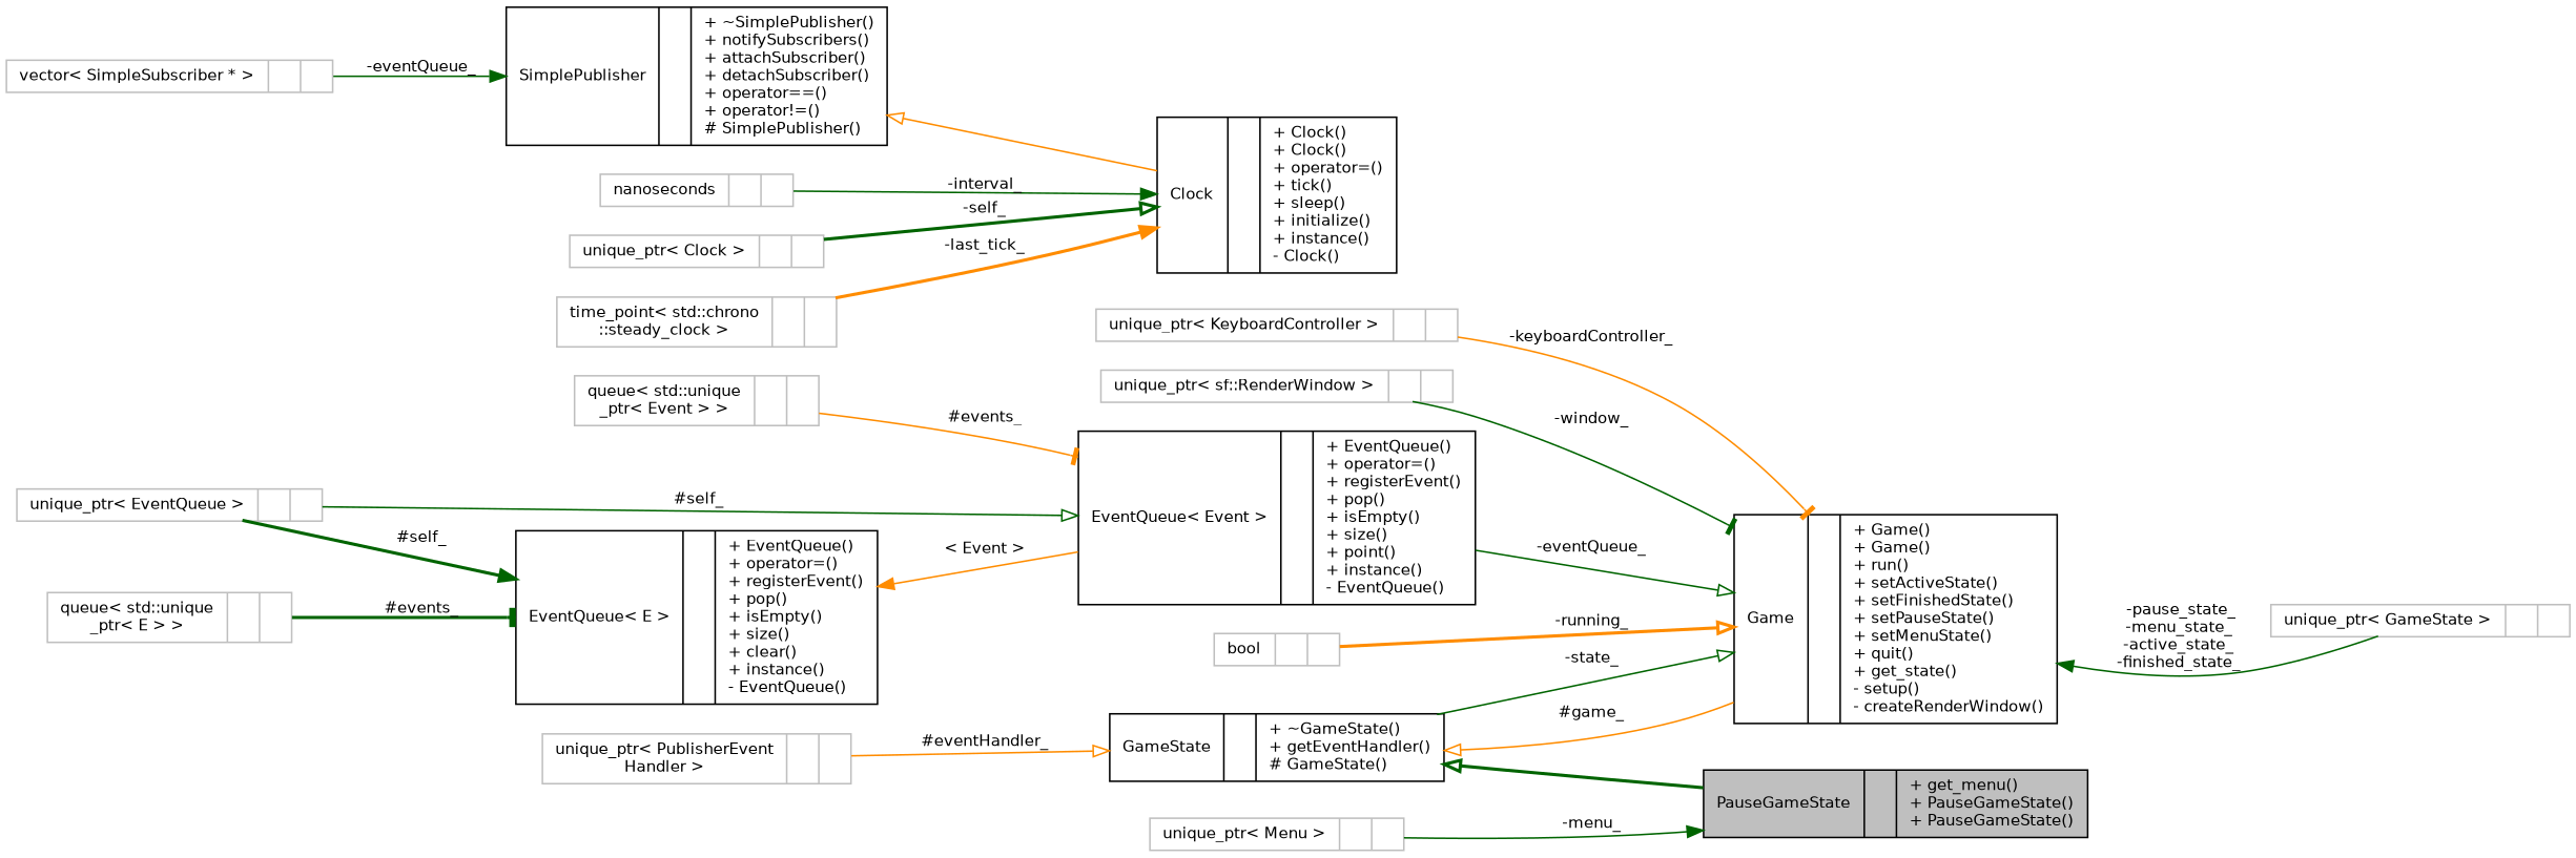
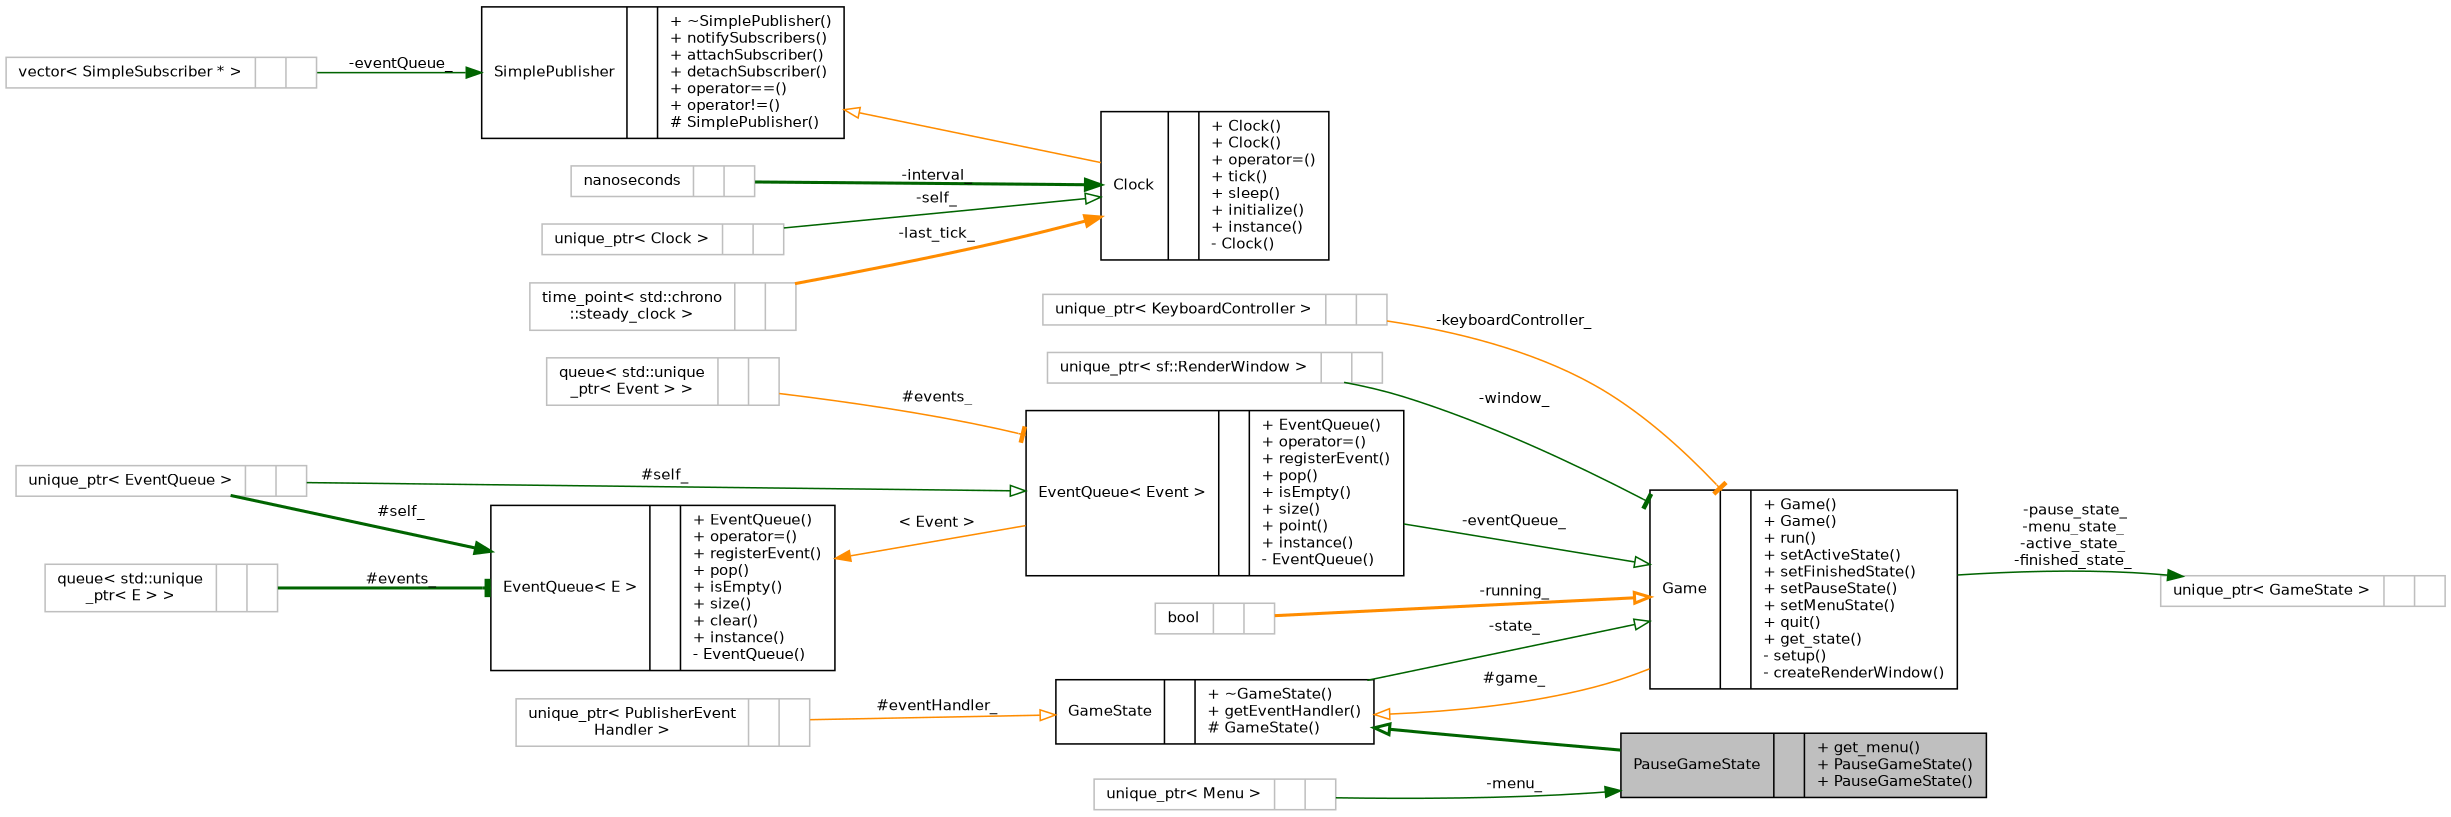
  digraph {
    rankdir=LR
    node [color=grey75 fontname=Helvetica fontsize=10 shape=record]
    edge [color=darkgreen fontname=Helvetica fontsize=10 labelfontname=Helvetica labelfontsize=10 style=solid arrowhead=onormal]
    n1 [color=black fillcolor=grey75 fontcolor=black height=0.2 label="{PauseGameState\n||+ get_menu()\l+ PauseGameState()\l+ PauseGameState()\l}" style=filled width=0.4]
    n2 [color=black height=0.2 label="{GameState\n||+ ~GameState()\l+ getEventHandler()\l# GameState()\l}" width=0.4]
    n3 [color=black height=0.2 label="{Game\n||+ Game()\l+ Game()\l+ run()\l+ setActiveState()\l+ setFinishedState()\l+ setPauseState()\l+ setMenuState()\l+ quit()\l+ get_state()\l- setup()\l- createRenderWindow()\l}" width=0.4]
    n4 [height=0.2 label="{unique_ptr\< KeyboardController \>\n||}" width=0.4]
    n5 [height=0.2 label="{unique_ptr\< GameState \>\n||}" width=0.4]
    n6 [height=0.2 label="{unique_ptr\< sf::RenderWindow \>\n||}" width=0.4]
    n7 [color=black height=0.2 label="{EventQueue\< Event \>\n||+ EventQueue()\l+ operator=()\l+ registerEvent()\l+ pop()\l+ isEmpty()\l+ size()\l+ point()\l+ instance()\l- EventQueue()\l}" width=0.4]
    n8 [height=0.2 label="{queue\< std::unique\l_ptr\< Event \> \>\n||}" width=0.4]
    n9 [height=0.2 label="{unique_ptr\< EventQueue \>\n||}" width=0.4]
    n10 [color=black height=0.2 label="{EventQueue\< E \>\n||+ EventQueue()\l+ operator=()\l+ registerEvent()\l+ pop()\l+ isEmpty()\l+ size()\l+ clear()\l+ instance()\l- EventQueue()\l}" width=0.4]
    n11 [height=0.2 label="{queue\< std::unique\l_ptr\< E \> \>\n||}" width=0.4]
    n12 [color=black height=0.2 label="{Clock\n||+ Clock()\l+ Clock()\l+ operator=()\l+ tick()\l+ sleep()\l+ initialize()\l+ instance()\l- Clock()\l}" width=0.4]
    n13 [color=black height=0.2 label="{SimplePublisher\n||+ ~SimplePublisher()\l+ notifySubscribers()\l+ attachSubscriber()\l+ detachSubscriber()\l+ operator==()\l+ operator!=()\l# SimplePublisher()\l}" width=0.4]
    n14 [height=0.2 label="{vector\< SimpleSubscriber * \>\n||}" width=0.4]
    n15 [height=0.2 label="{nanoseconds\n||}" width=0.4]
    n16 [height=0.2 label="{unique_ptr\< Clock \>\n||}" width=0.4]
    n17 [height=0.2 label="{time_point\< std::chrono\l::steady_clock \>\n||}" width=0.4]
    n18 [height=0.2 label="{bool\n||}" width=0.4]
    n19 [height=0.2 label="{unique_ptr\< PublisherEvent\lHandler \>\n||}" width=0.4]
    n20 [height=0.2 label="{unique_ptr\< Menu \>\n||}" width=0.4]
    n2 -> n1 [arrowtail=onormal dir=back style=bold arrowhead=""]
    n2 -> n3 [label=" -state_"]
    n3 -> n2 [color=darkorange label=" #game_"]
    n4 -> n3 [arrowhead=tee color=darkorange label=" -keyboardController_"]
-   n5 -> n3 [arrowhead=normal label=" -pause_state_\n-menu_state_\n-active_state_\n-finished_state_"]
+   n3 -> n5 [arrowhead=normal label=" -pause_state_\n-menu_state_\n-active_state_\n-finished_state_"]
    n6 -> n3 [arrowhead=tee label=" -window_"]
    n7 -> n3 [label=" -eventQueue_"]
    n8 -> n7 [arrowhead=tee color=darkorange label=" #events_"]
    n9 -> n7 [label=" #self_"]
    n9 -> n10 [arrowhead=normal label=" #self_" style=bold]
    n10 -> n7 [color=darkorange dir=back label=" \< Event \>" arrowhead=""]
    n11 -> n10 [arrowhead=tee label=" #events_" style=bold]
    n13 -> n12 [arrowtail=onormal color=darkorange dir=back arrowhead=""]
    n14 -> n13 [arrowhead=normal label=" -eventQueue_"]
-   n15 -> n12 [arrowhead=normal label=" -interval_"]
-   n16 -> n12 [label=" -self_" style=bold]
+   n15 -> n12 [arrowhead=normal label=" -interval_" style=bold]
+   n16 -> n12 [label=" -self_"]
    n17 -> n12 [arrowhead=normal color=darkorange label=" -last_tick_" style=bold]
    n18 -> n3 [color=darkorange label=" -running_" style=bold]
    n19 -> n2 [color=darkorange label=" #eventHandler_"]
    n20 -> n1 [arrowhead=normal label=" -menu_"]
  }
